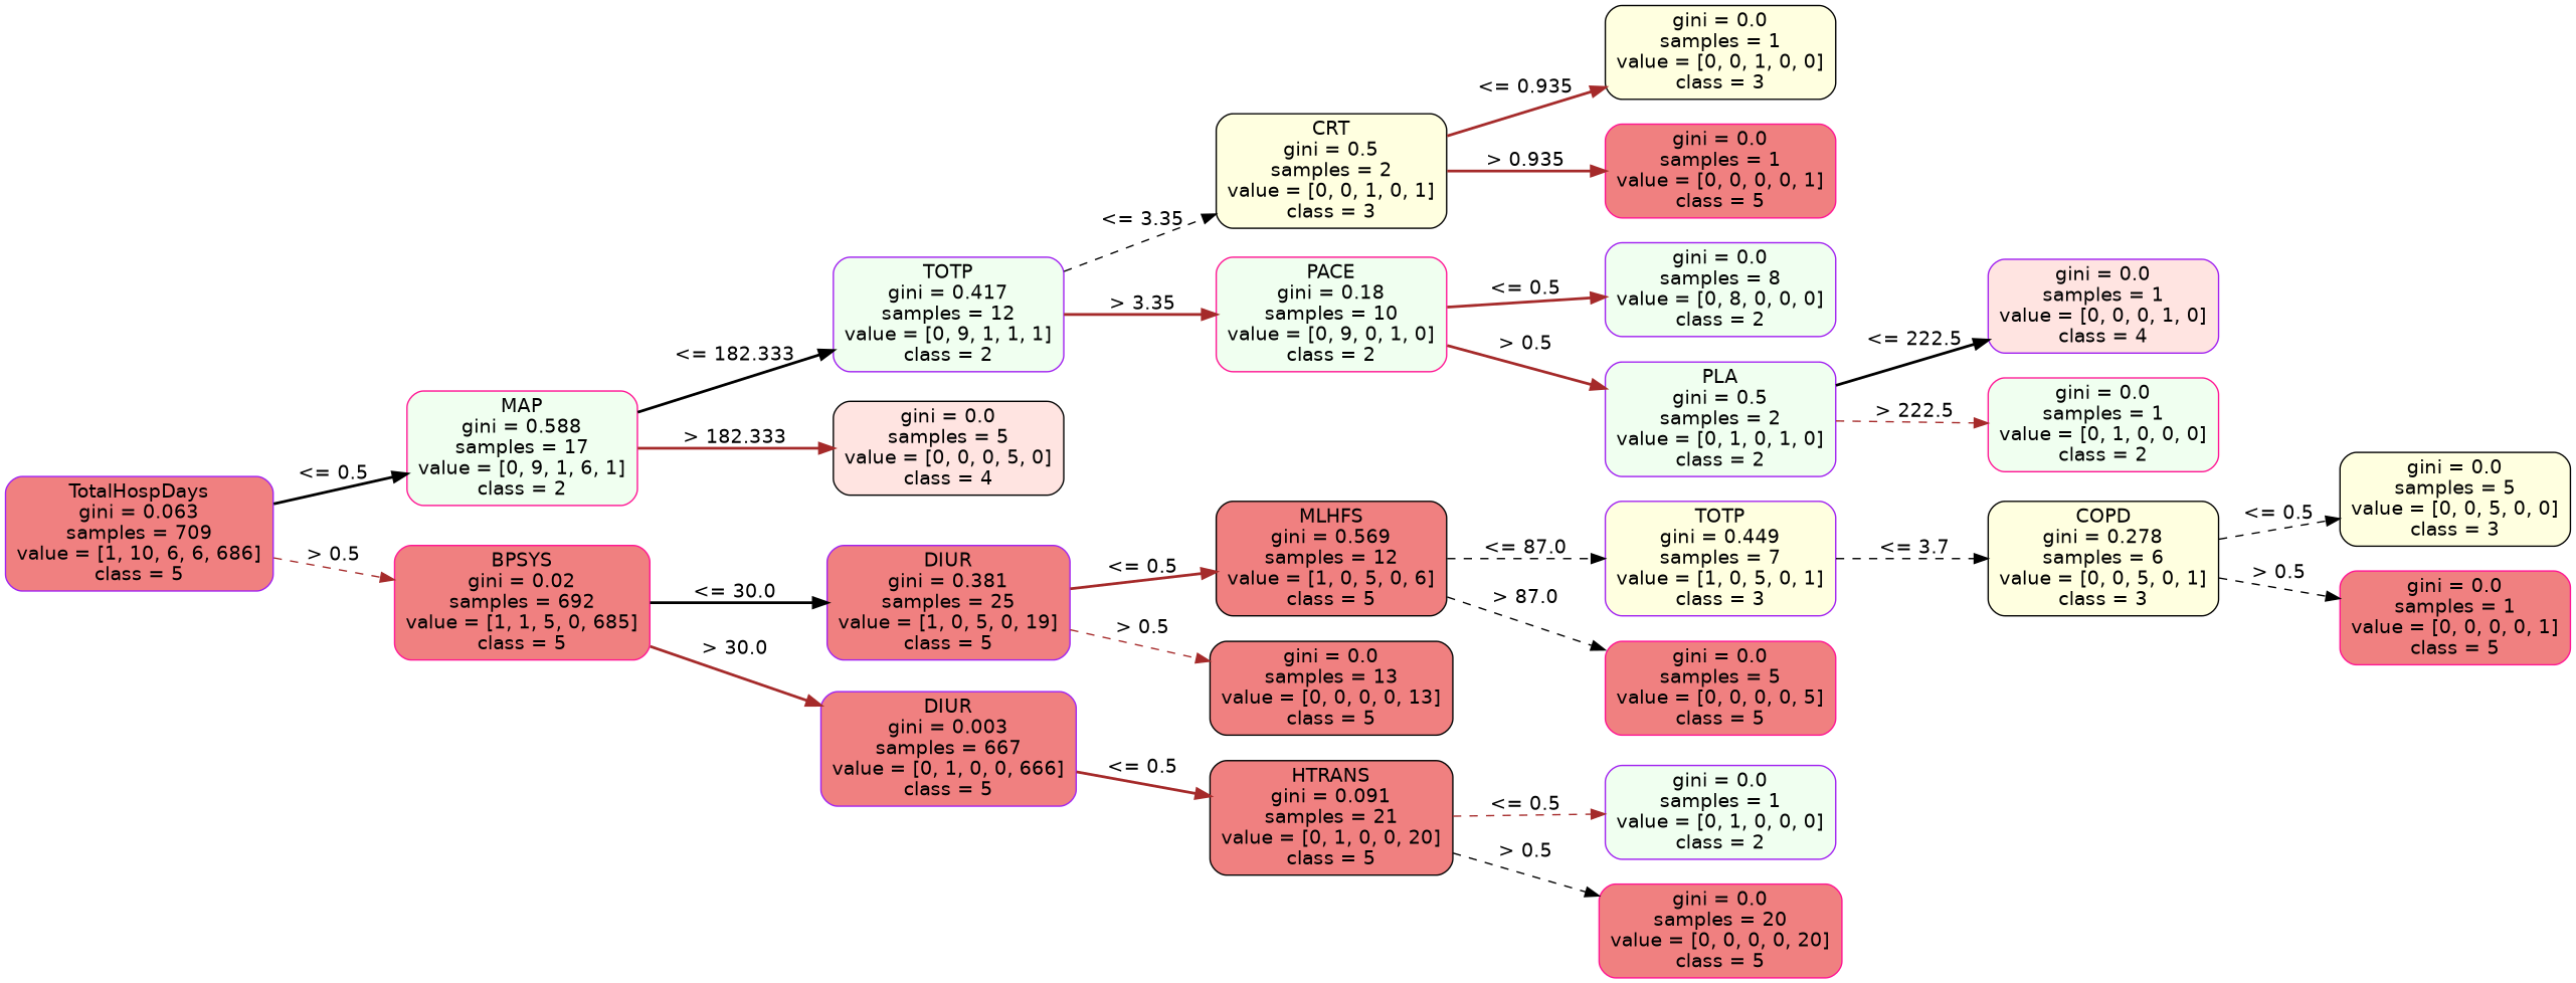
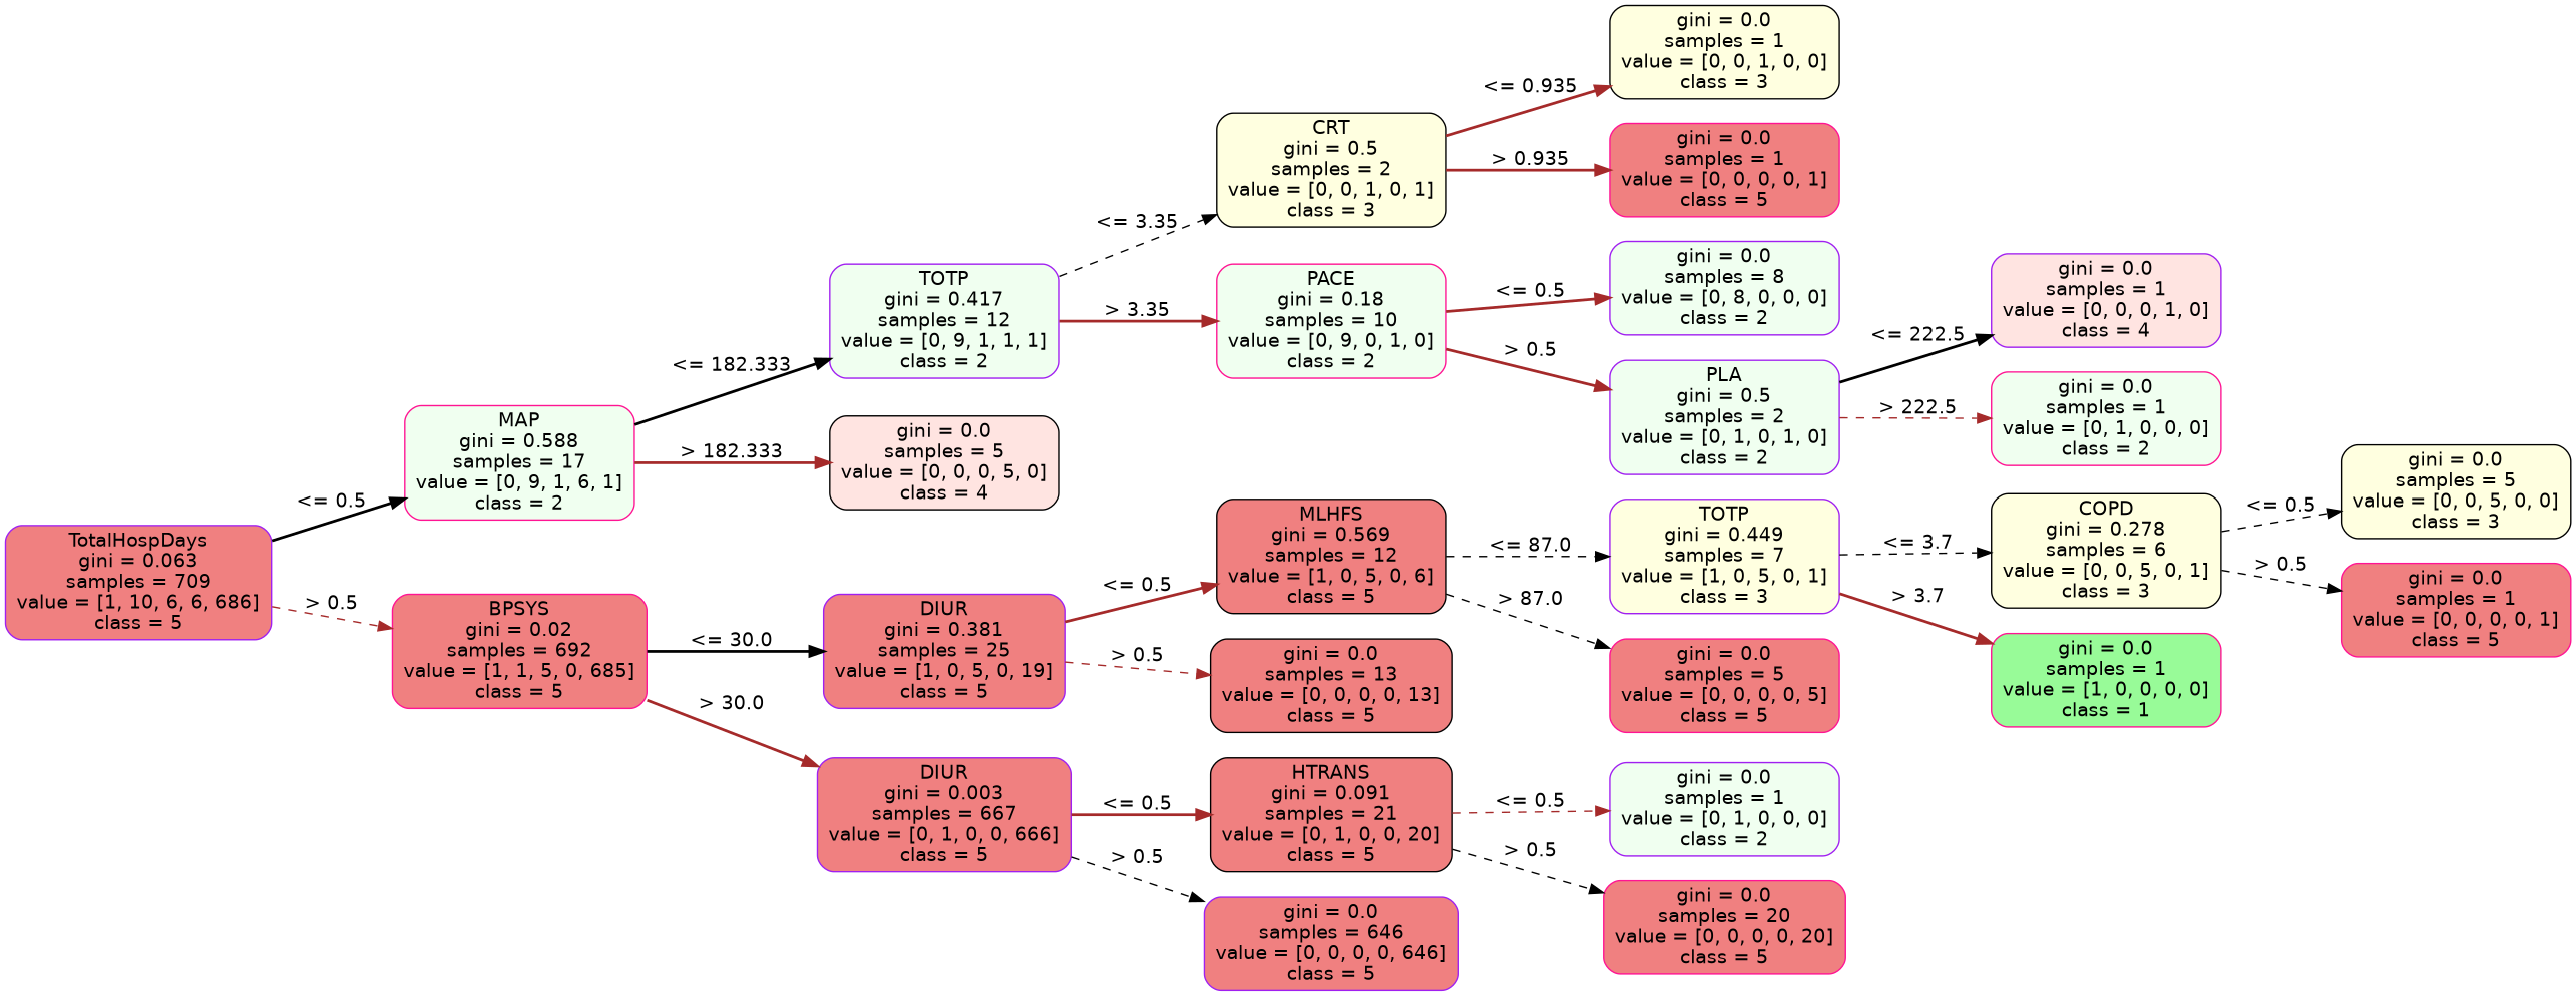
  strict digraph {
    rankdir=LR
    node [color=purple fillcolor=lightcoral fontname=helvetica shape=box style="filled, rounded"]
    edge [color=brown fontname=helvetica op="<=" param=0.5 style=bold]
    n1 [height=1.1528 label="TotalHospDays\ngini = 0.063\nsamples = 709\nvalue = [1, 10, 6, 6, 686]\nclass = 5" width=2.6944]
    n2 [color=deeppink fillcolor=honeydew height=1.1528 label="MAP\ngini = 0.588\nsamples = 17\nvalue = [0, 9, 1, 6, 1]\nclass = 2" width=2.3194]
    n3 [color=deeppink height=1.1528 label="BPSYS\ngini = 0.02\nsamples = 692\nvalue = [1, 1, 5, 0, 685]\nclass = 5" width=2.5694]
    n4 [fillcolor=honeydew height=1.1528 label="TOTP\ngini = 0.417\nsamples = 12\nvalue = [0, 9, 1, 1, 1]\nclass = 2" width=2.3194]
    n5 [color=black fillcolor=mistyrose height=0.94444 label="gini = 0.0\nsamples = 5\nvalue = [0, 0, 0, 5, 0]\nclass = 4" width=2.3194]
    n6 [height=1.1528 label="DIUR\ngini = 0.381\nsamples = 25\nvalue = [1, 0, 5, 0, 19]\nclass = 5" width=2.4444]
    n7 [height=1.1528 label="DIUR\ngini = 0.003\nsamples = 667\nvalue = [0, 1, 0, 0, 666]\nclass = 5" width=2.5694]
    n8 [color=black fillcolor=lightyellow height=1.1528 label="CRT\ngini = 0.5\nsamples = 2\nvalue = [0, 0, 1, 0, 1]\nclass = 3" width=2.3194]
    n9 [color=deeppink fillcolor=honeydew height=1.1528 label="PACE\ngini = 0.18\nsamples = 10\nvalue = [0, 9, 0, 1, 0]\nclass = 2" width=2.3194]
    n10 [color=black height=1.1528 label="MLHFS\ngini = 0.569\nsamples = 12\nvalue = [1, 0, 5, 0, 6]\nclass = 5" width=2.3194]
    n11 [color=black height=0.94444 label="gini = 0.0\nsamples = 13\nvalue = [0, 0, 0, 0, 13]\nclass = 5" width=2.4444]
    n12 [color=black height=1.1528 label="HTRANS\ngini = 0.091\nsamples = 21\nvalue = [0, 1, 0, 0, 20]\nclass = 5" width=2.4444]
+   n13 [height=0.94444 label="gini = 0.0\nsamples = 646\nvalue = [0, 0, 0, 0, 646]\nclass = 5" width=2.5694]
    n14 [color=black fillcolor=lightyellow height=0.94444 label="gini = 0.0\nsamples = 1\nvalue = [0, 0, 1, 0, 0]\nclass = 3" width=2.3194]
    n15 [color=deeppink height=0.94444 label="gini = 0.0\nsamples = 1\nvalue = [0, 0, 0, 0, 1]\nclass = 5" width=2.3194]
    n16 [fillcolor=honeydew height=0.94444 label="gini = 0.0\nsamples = 8\nvalue = [0, 8, 0, 0, 0]\nclass = 2" width=2.3194]
    n17 [fillcolor=honeydew height=1.1528 label="PLA\ngini = 0.5\nsamples = 2\nvalue = [0, 1, 0, 1, 0]\nclass = 2" width=2.3194]
    n18 [fillcolor=mistyrose height=0.94444 label="gini = 0.0\nsamples = 1\nvalue = [0, 0, 0, 1, 0]\nclass = 4" width=2.3194]
    n19 [color=deeppink fillcolor=honeydew height=0.94444 label="gini = 0.0\nsamples = 1\nvalue = [0, 1, 0, 0, 0]\nclass = 2" width=2.3194]
    n20 [fillcolor=lightyellow height=1.1528 label="TOTP\ngini = 0.449\nsamples = 7\nvalue = [1, 0, 5, 0, 1]\nclass = 3" width=2.3194]
    n21 [color=deeppink height=0.94444 label="gini = 0.0\nsamples = 5\nvalue = [0, 0, 0, 0, 5]\nclass = 5" width=2.3194]
    n22 [fillcolor=honeydew height=0.94444 label="gini = 0.0\nsamples = 1\nvalue = [0, 1, 0, 0, 0]\nclass = 2" width=2.3194]
    n23 [color=deeppink height=0.94444 label="gini = 0.0\nsamples = 20\nvalue = [0, 0, 0, 0, 20]\nclass = 5" width=2.4444]
    n24 [color=black fillcolor=lightyellow height=1.1528 label="COPD\ngini = 0.278\nsamples = 6\nvalue = [0, 0, 5, 0, 1]\nclass = 3" width=2.3194]
+   n25 [color=deeppink fillcolor=palegreen height=0.94444 label="gini = 0.0\nsamples = 1\nvalue = [1, 0, 0, 0, 0]\nclass = 1" width=2.3194]
    n26 [color=black fillcolor=lightyellow height=0.94444 label="gini = 0.0\nsamples = 5\nvalue = [0, 0, 5, 0, 0]\nclass = 3" width=2.3194]
    n27 [color=deeppink height=0.94444 label="gini = 0.0\nsamples = 1\nvalue = [0, 0, 0, 0, 1]\nclass = 5" width=2.3194]
    n1 -> n2 [color=black label="<= 0.5" labelangle=45 labeldistance=2.5]
    n1 -> n3 [label="> 0.5" labelangle=-45 labeldistance=2.5 op=">" style=dashed]
    n2 -> n4 [color=black label="<= 182.333" param=182.333]
    n2 -> n5 [label="> 182.333" op=">" param=182.333]
    n3 -> n6 [color=black label="<= 30.0" param=30.0]
    n3 -> n7 [label="> 30.0" op=">" param=30.0]
    n4 -> n8 [color=black label="<= 3.35" param=3.35 style=dashed]
    n4 -> n9 [label="> 3.35" op=">" param=3.35]
    n6 -> n10 [label="<= 0.5"]
    n6 -> n11 [label="> 0.5" op=">" style=dashed]
    n7 -> n12 [label="<= 0.5"]
+   n7 -> n13 [color=black label="> 0.5" op=">" style=dashed]
    n8 -> n14 [label="<= 0.935" param=0.935]
    n8 -> n15 [label="> 0.935" op=">" param=0.935]
    n9 -> n16 [label="<= 0.5"]
    n9 -> n17 [label="> 0.5" op=">"]
    n10 -> n20 [color=black label="<= 87.0" param=87.0 style=dashed]
    n10 -> n21 [color=black label="> 87.0" op=">" param=87.0 style=dashed]
    n12 -> n22 [label="<= 0.5" style=dashed]
    n12 -> n23 [color=black label="> 0.5" op=">" style=dashed]
    n17 -> n18 [color=black label="<= 222.5" param=222.5]
    n17 -> n19 [label="> 222.5" op=">" param=222.5 style=dashed]
    n20 -> n24 [color=black label="<= 3.7" param=3.7 style=dashed]
+   n20 -> n25 [label="> 3.7" op=">" param=3.7]
    n24 -> n26 [color=black label="<= 0.5" style=dashed]
    n24 -> n27 [color=black label="> 0.5" op=">" style=dashed]
  }
